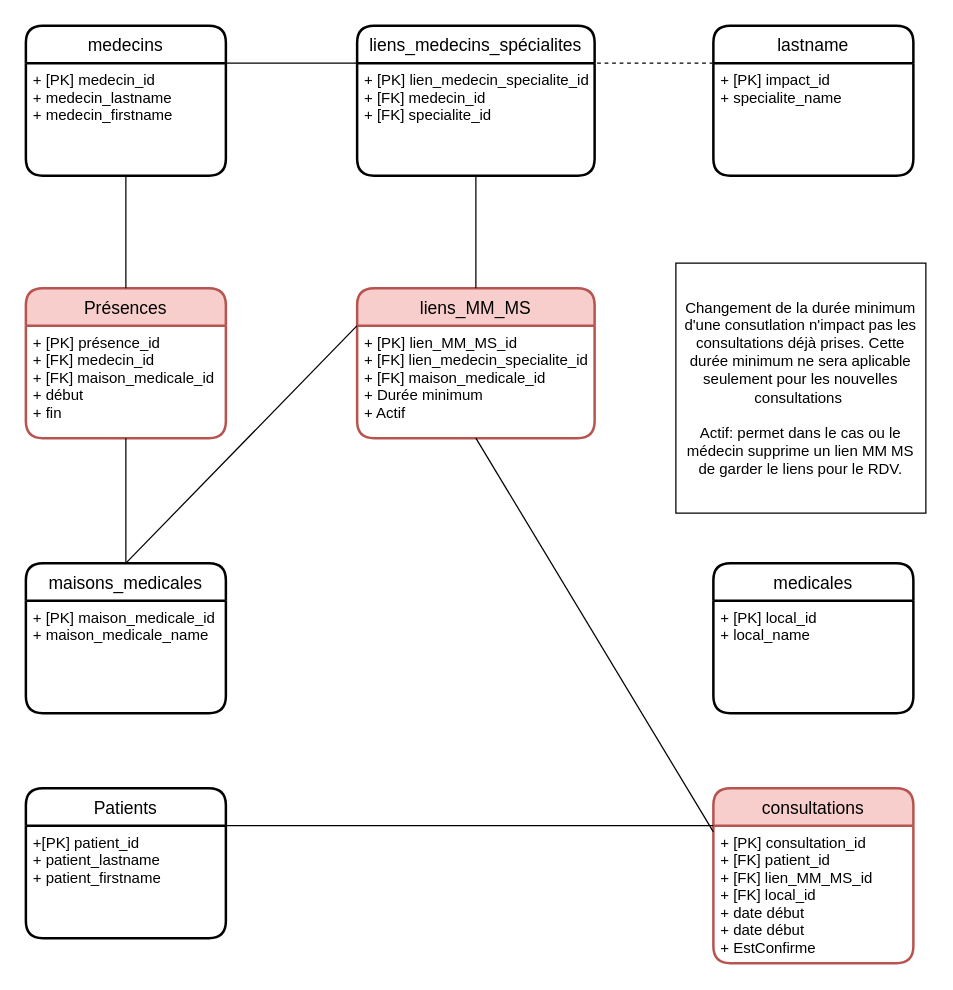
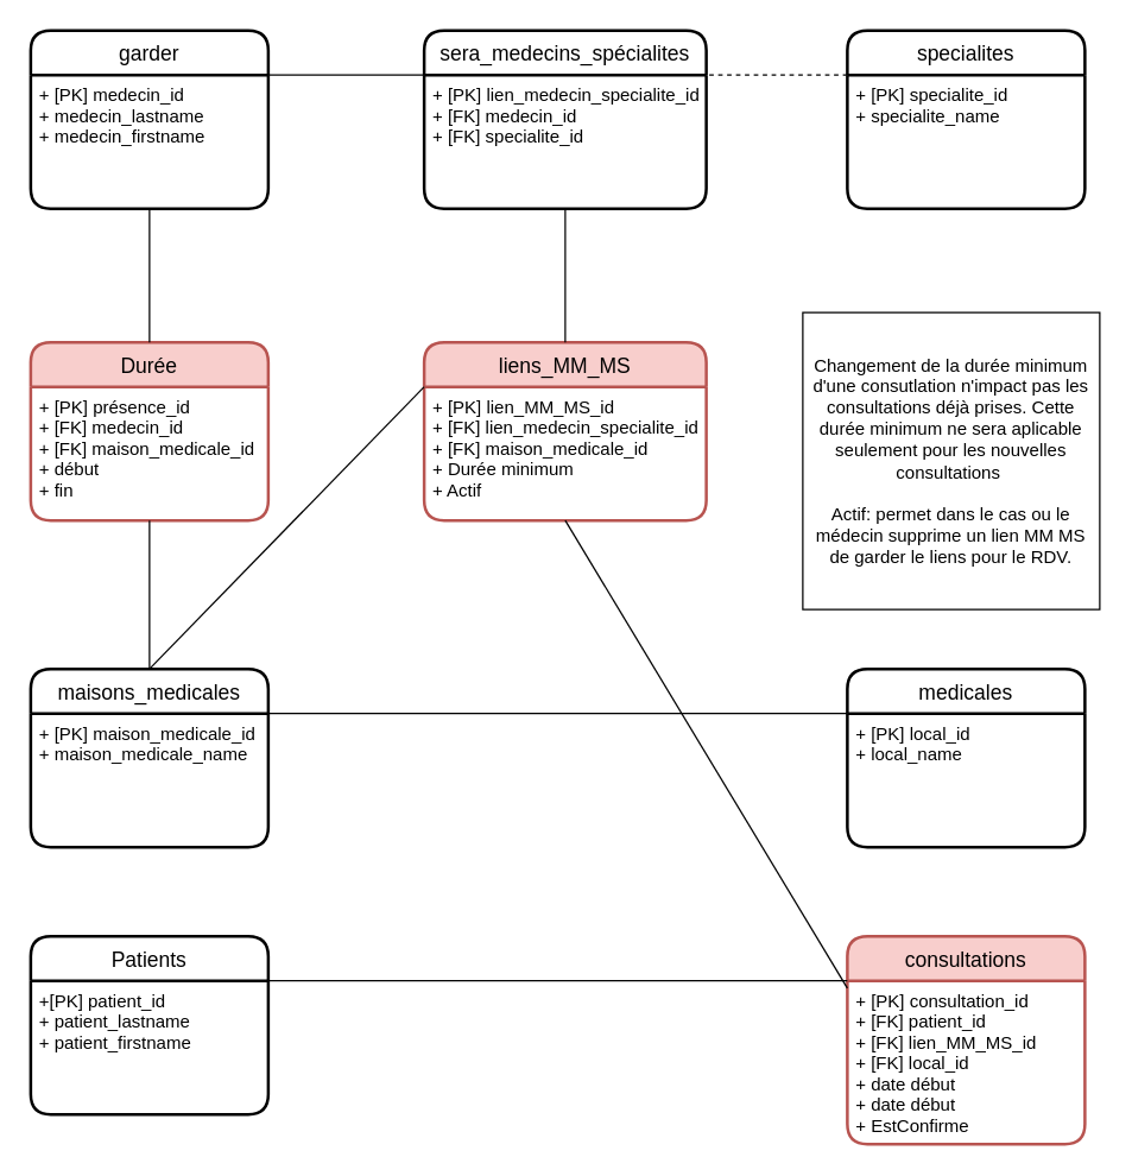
  <mxCell id="0" />
  <mxCell id="1" parent="0" />
- <mxCell id="2" value="medecins" style="swimlane;childLayout=stackLayout;horizontal=1;startSize=30;horizontalStack=0;rounded=1;fontSize=14;fontStyle=0;strokeWidth=2;resizeParent=0;resizeLast=1;shadow=0;dashed=0;align=center;" vertex="1" parent="1"><mxGeometry x="20" y="20" width="160" height="120" as="geometry"><mxRectangle x="330" y="400" width="90" height="30" as="alternateBounds" /></mxGeometry></mxCell>
+ <mxCell id="2" value="garder" style="swimlane;childLayout=stackLayout;horizontal=1;startSize=30;horizontalStack=0;rounded=1;fontSize=14;fontStyle=0;strokeWidth=2;resizeParent=0;resizeLast=1;shadow=0;dashed=0;align=center;" vertex="1" parent="1"><mxGeometry x="20" y="20" width="160" height="120" as="geometry"><mxRectangle x="330" y="400" width="90" height="30" as="alternateBounds" /></mxGeometry></mxCell>
  <mxCell id="3" value="+ [PK] medecin_id&#10;+ medecin_lastname&#10;+ medecin_firstname" style="align=left;strokeColor=none;fillColor=none;spacingLeft=4;fontSize=12;verticalAlign=top;resizable=0;rotatable=0;part=1;" vertex="1" parent="2"><mxGeometry y="30" width="160" height="90" as="geometry" /></mxCell>
  <mxCell id="4" value="Patients" style="swimlane;childLayout=stackLayout;horizontal=1;startSize=30;horizontalStack=0;rounded=1;fontSize=14;fontStyle=0;strokeWidth=2;resizeParent=0;resizeLast=1;shadow=0;dashed=0;align=center;" vertex="1" parent="1"><mxGeometry x="20" y="630" width="160" height="120" as="geometry"><mxRectangle x="330" y="400" width="90" height="30" as="alternateBounds" /></mxGeometry></mxCell>
  <mxCell id="5" value="+[PK] patient_id&#10;+ patient_lastname&#10;+ patient_firstname" style="align=left;strokeColor=none;fillColor=none;spacingLeft=4;fontSize=12;verticalAlign=top;resizable=0;rotatable=0;part=1;" vertex="1" parent="4"><mxGeometry y="30" width="160" height="90" as="geometry" /></mxCell>
- <mxCell id="6" value="lastname" style="swimlane;childLayout=stackLayout;horizontal=1;startSize=30;horizontalStack=0;rounded=1;fontSize=14;fontStyle=0;strokeWidth=2;resizeParent=0;resizeLast=1;shadow=0;dashed=0;align=center;" vertex="1" parent="1"><mxGeometry x="570" y="20" width="160" height="120" as="geometry"><mxRectangle x="330" y="400" width="90" height="30" as="alternateBounds" /></mxGeometry></mxCell>
- <mxCell id="7" value="+ [PK] impact_id&#10;+ specialite_name" style="align=left;strokeColor=none;fillColor=none;spacingLeft=4;fontSize=12;verticalAlign=top;resizable=0;rotatable=0;part=1;" vertex="1" parent="6"><mxGeometry y="30" width="160" height="90" as="geometry" /></mxCell>
+ <mxCell id="6" value="specialites" style="swimlane;childLayout=stackLayout;horizontal=1;startSize=30;horizontalStack=0;rounded=1;fontSize=14;fontStyle=0;strokeWidth=2;resizeParent=0;resizeLast=1;shadow=0;dashed=0;align=center;" vertex="1" parent="1"><mxGeometry x="570" y="20" width="160" height="120" as="geometry"><mxRectangle x="330" y="400" width="90" height="30" as="alternateBounds" /></mxGeometry></mxCell>
+ <mxCell id="7" value="+ [PK] specialite_id&#10;+ specialite_name" style="align=left;strokeColor=none;fillColor=none;spacingLeft=4;fontSize=12;verticalAlign=top;resizable=0;rotatable=0;part=1;" vertex="1" parent="6"><mxGeometry y="30" width="160" height="90" as="geometry" /></mxCell>
  <mxCell id="8" value="maisons_medicales" style="swimlane;childLayout=stackLayout;horizontal=1;startSize=30;horizontalStack=0;rounded=1;fontSize=14;fontStyle=0;strokeWidth=2;resizeParent=0;resizeLast=1;shadow=0;dashed=0;align=center;" vertex="1" parent="1"><mxGeometry x="20" y="450" width="160" height="120" as="geometry"><mxRectangle x="330" y="400" width="90" height="30" as="alternateBounds" /></mxGeometry></mxCell>
  <mxCell id="9" value="+ [PK] maison_medicale_id&#10;+ maison_medicale_name" style="align=left;strokeColor=none;fillColor=none;spacingLeft=4;fontSize=12;verticalAlign=top;resizable=0;rotatable=0;part=1;" vertex="1" parent="8"><mxGeometry y="30" width="160" height="90" as="geometry" /></mxCell>
  <mxCell id="10" value="medicales" style="swimlane;childLayout=stackLayout;horizontal=1;startSize=30;horizontalStack=0;rounded=1;fontSize=14;fontStyle=0;strokeWidth=2;resizeParent=0;resizeLast=1;shadow=0;dashed=0;align=center;" vertex="1" parent="1"><mxGeometry x="570" y="450" width="160" height="120" as="geometry"><mxRectangle x="330" y="400" width="90" height="30" as="alternateBounds" /></mxGeometry></mxCell>
  <mxCell id="11" value="+ [PK] local_id&#10;+ local_name" style="align=left;strokeColor=none;fillColor=none;spacingLeft=4;fontSize=12;verticalAlign=top;resizable=0;rotatable=0;part=1;" vertex="1" parent="10"><mxGeometry y="30" width="160" height="90" as="geometry" /></mxCell>
- <mxCell id="12" value="liens_medecins_spécialites" style="swimlane;childLayout=stackLayout;horizontal=1;startSize=30;horizontalStack=0;rounded=1;fontSize=14;fontStyle=0;strokeWidth=2;resizeParent=0;resizeLast=1;shadow=0;dashed=0;align=center;" vertex="1" parent="1"><mxGeometry x="285" y="20" width="190" height="120" as="geometry"><mxRectangle x="330" y="400" width="90" height="30" as="alternateBounds" /></mxGeometry></mxCell>
+ <mxCell id="12" value="sera_medecins_spécialites" style="swimlane;childLayout=stackLayout;horizontal=1;startSize=30;horizontalStack=0;rounded=1;fontSize=14;fontStyle=0;strokeWidth=2;resizeParent=0;resizeLast=1;shadow=0;dashed=0;align=center;" vertex="1" parent="1"><mxGeometry x="285" y="20" width="190" height="120" as="geometry"><mxRectangle x="330" y="400" width="90" height="30" as="alternateBounds" /></mxGeometry></mxCell>
  <mxCell id="13" value="+ [PK] lien_medecin_specialite_id&#10;+ [FK] medecin_id&#10;+ [FK] specialite_id" style="align=left;strokeColor=none;fillColor=none;spacingLeft=4;fontSize=12;verticalAlign=top;resizable=0;rotatable=0;part=1;" vertex="1" parent="12"><mxGeometry y="30" width="190" height="90" as="geometry" /></mxCell>
  <mxCell id="14" value="" style="endArrow=none;html=1;exitX=1;exitY=0;exitDx=0;exitDy=0;entryX=0;entryY=0.25;entryDx=0;entryDy=0;" edge="1" parent="1" source="3" target="12"><mxGeometry width="50" height="50" relative="1" as="geometry"><mxPoint x="320" y="300" as="sourcePoint" /><mxPoint x="370" y="250" as="targetPoint" /></mxGeometry></mxCell>
  <mxCell id="15" value="" style="endArrow=none;html=1;exitX=0;exitY=0;exitDx=0;exitDy=0;entryX=1;entryY=0.25;entryDx=0;entryDy=0;dashed=1;" edge="1" parent="1" source="7" target="12"><mxGeometry width="50" height="50" relative="1" as="geometry"><mxPoint x="190" y="60" as="sourcePoint" /><mxPoint x="295" y="60" as="targetPoint" /></mxGeometry></mxCell>
  <mxCell id="16" value="liens_MM_MS" style="swimlane;childLayout=stackLayout;horizontal=1;startSize=30;horizontalStack=0;rounded=1;fontSize=14;fontStyle=0;strokeWidth=2;resizeParent=0;resizeLast=1;shadow=0;dashed=0;align=center;fillColor=#f8cecc;strokeColor=#b85450;" vertex="1" parent="1"><mxGeometry x="285" y="230" width="190" height="120" as="geometry"><mxRectangle x="330" y="400" width="90" height="30" as="alternateBounds" /></mxGeometry></mxCell>
  <mxCell id="17" value="+ [PK] lien_MM_MS_id&#10;+ [FK] lien_medecin_specialite_id&#10;+ [FK] maison_medicale_id&#10;+ Durée minimum&#10;+ Actif" style="align=left;strokeColor=none;fillColor=none;spacingLeft=4;fontSize=12;verticalAlign=top;resizable=0;rotatable=0;part=1;" vertex="1" parent="16"><mxGeometry y="30" width="190" height="90" as="geometry" /></mxCell>
  <mxCell id="18" value="" style="endArrow=none;html=1;exitX=0.5;exitY=1;exitDx=0;exitDy=0;entryX=0.5;entryY=0;entryDx=0;entryDy=0;" edge="1" parent="1" source="13" target="16"><mxGeometry width="50" height="50" relative="1" as="geometry"><mxPoint x="320" y="400" as="sourcePoint" /><mxPoint x="380" y="190" as="targetPoint" /></mxGeometry></mxCell>
  <mxCell id="19" value="" style="endArrow=none;html=1;exitX=0.5;exitY=0;exitDx=0;exitDy=0;entryX=0;entryY=0;entryDx=0;entryDy=0;" edge="1" parent="1" source="8" target="17"><mxGeometry width="50" height="50" relative="1" as="geometry"><mxPoint x="320" y="400" as="sourcePoint" /><mxPoint x="370" y="350" as="targetPoint" /></mxGeometry></mxCell>
- <mxCell id="20" value="Présences" style="swimlane;childLayout=stackLayout;horizontal=1;startSize=30;horizontalStack=0;rounded=1;fontSize=14;fontStyle=0;strokeWidth=2;resizeParent=0;resizeLast=1;shadow=0;dashed=0;align=center;fillColor=#f8cecc;strokeColor=#b85450;" vertex="1" parent="1"><mxGeometry x="20" y="230" width="160" height="120" as="geometry"><mxRectangle x="330" y="400" width="90" height="30" as="alternateBounds" /></mxGeometry></mxCell>
+ <mxCell id="20" value="Durée" style="swimlane;childLayout=stackLayout;horizontal=1;startSize=30;horizontalStack=0;rounded=1;fontSize=14;fontStyle=0;strokeWidth=2;resizeParent=0;resizeLast=1;shadow=0;dashed=0;align=center;fillColor=#f8cecc;strokeColor=#b85450;" vertex="1" parent="1"><mxGeometry x="20" y="230" width="160" height="120" as="geometry"><mxRectangle x="330" y="400" width="90" height="30" as="alternateBounds" /></mxGeometry></mxCell>
  <mxCell id="21" value="+ [PK] présence_id&#10;+ [FK] medecin_id&#10;+ [FK] maison_medicale_id&#10;+ début&#10;+ fin" style="align=left;strokeColor=none;fillColor=none;spacingLeft=4;fontSize=12;verticalAlign=top;resizable=0;rotatable=0;part=1;" vertex="1" parent="20"><mxGeometry y="30" width="160" height="90" as="geometry" /></mxCell>
  <mxCell id="22" value="" style="endArrow=none;html=1;exitX=0.5;exitY=1;exitDx=0;exitDy=0;entryX=0.5;entryY=0;entryDx=0;entryDy=0;" edge="1" parent="1" source="3" target="20"><mxGeometry width="50" height="50" relative="1" as="geometry"><mxPoint x="320" y="410" as="sourcePoint" /><mxPoint x="370" y="360" as="targetPoint" /></mxGeometry></mxCell>
  <mxCell id="23" value="" style="endArrow=none;html=1;exitX=0.5;exitY=1;exitDx=0;exitDy=0;entryX=0.5;entryY=0;entryDx=0;entryDy=0;" edge="1" parent="1" source="21" target="8"><mxGeometry width="50" height="50" relative="1" as="geometry"><mxPoint x="320" y="410" as="sourcePoint" /><mxPoint x="370" y="360" as="targetPoint" /></mxGeometry></mxCell>
  <mxCell id="24" value="consultations" style="swimlane;childLayout=stackLayout;horizontal=1;startSize=30;horizontalStack=0;rounded=1;fontSize=14;fontStyle=0;strokeWidth=2;resizeParent=0;resizeLast=1;shadow=0;dashed=0;align=center;fillColor=#f8cecc;strokeColor=#b85450;" vertex="1" parent="1"><mxGeometry x="570" y="630" width="160" height="140" as="geometry"><mxRectangle x="330" y="400" width="90" height="30" as="alternateBounds" /></mxGeometry></mxCell>
  <mxCell id="25" value="+ [PK] consultation_id&#10;+ [FK] patient_id&#10;+ [FK] lien_MM_MS_id&#10;+ [FK] local_id&#10;+ date début&#10;+ date début&#10;+ EstConfirme" style="align=left;strokeColor=none;fillColor=none;spacingLeft=4;fontSize=12;verticalAlign=top;resizable=0;rotatable=0;part=1;" vertex="1" parent="24"><mxGeometry y="30" width="160" height="110" as="geometry" /></mxCell>
  <mxCell id="26" value="" style="endArrow=none;html=1;exitX=1;exitY=0;exitDx=0;exitDy=0;entryX=0;entryY=0;entryDx=0;entryDy=0;" edge="1" parent="1" source="5" target="25"><mxGeometry width="50" height="50" relative="1" as="geometry"><mxPoint x="320" y="510" as="sourcePoint" /><mxPoint x="370" y="460" as="targetPoint" /></mxGeometry></mxCell>
  <mxCell id="27" value="" style="endArrow=none;html=1;exitX=0;exitY=0.25;exitDx=0;exitDy=0;entryX=0.5;entryY=1;entryDx=0;entryDy=0;" edge="1" parent="1" source="24" target="17"><mxGeometry width="50" height="50" relative="1" as="geometry"><mxPoint x="320" y="510" as="sourcePoint" /><mxPoint x="370" y="460" as="targetPoint" /></mxGeometry></mxCell>
+ <mxCell id="28" value="" style="endArrow=none;html=1;exitX=1;exitY=0.25;exitDx=0;exitDy=0;entryX=0;entryY=0;entryDx=0;entryDy=0;" edge="1" parent="1" source="8" target="11"><mxGeometry width="50" height="50" relative="1" as="geometry"><mxPoint x="320" y="420" as="sourcePoint" /><mxPoint x="370" y="370" as="targetPoint" /></mxGeometry></mxCell>
  <mxCell id="29" value="Changement de la durée minimum d'une consutlation n'impact pas les consultations déjà prises. Cette durée minimum ne sera aplicable seulement pour les nouvelles consultations&amp;nbsp;&lt;br&gt;&lt;br&gt;Actif: permet dans le cas ou le médecin supprime un lien MM MS de garder le liens pour le RDV." style="whiteSpace=wrap;html=1;aspect=fixed;" vertex="1" parent="1"><mxGeometry x="540" y="210" width="200" height="200" as="geometry" /></mxCell>
